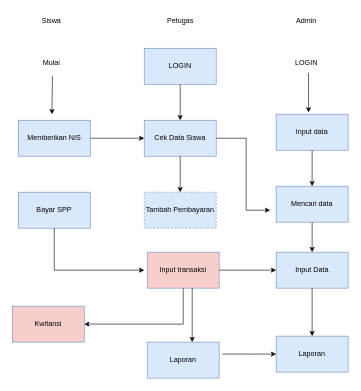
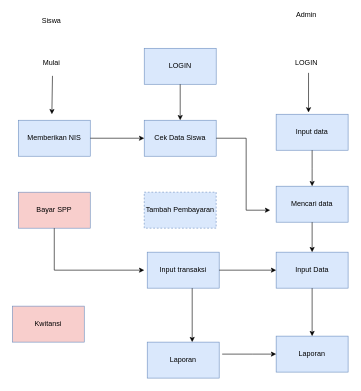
  <mxCell id="0" />
  <mxCell id="1" parent="0" />
  <mxCell id="2" value="Siswa" style="text;html=1;align=center;verticalAlign=middle;resizable=0;points=[];autosize=1;strokeColor=none;fillColor=none;" vertex="1" parent="1"><mxGeometry x="55" y="20" width="60" height="30" as="geometry" /></mxCell>
  <mxCell id="3" value="Mulai" style="text;html=1;align=center;verticalAlign=middle;resizable=0;points=[];autosize=1;strokeColor=none;fillColor=none;" vertex="1" parent="1"><mxGeometry x="60" y="90" width="50" height="30" as="geometry" /></mxCell>
  <mxCell id="4" value="Memberikan NIS" style="rounded=0;whiteSpace=wrap;html=1;fillColor=#dae8fc;strokeColor=#6c8ebf;" vertex="1" parent="1"><mxGeometry x="30" y="200" width="120" height="60" as="geometry" /></mxCell>
  <mxCell id="5" value="" style="endArrow=classic;html=1;rounded=0;exitX=0.54;exitY=1.2;exitDx=0;exitDy=0;exitPerimeter=0;" edge="1" parent="1" source="3"><mxGeometry width="50" height="50" relative="1" as="geometry"><mxPoint x="86" y="110" as="sourcePoint" /><mxPoint x="86" y="190" as="targetPoint" /></mxGeometry></mxCell>
- <mxCell id="6" value="Petugas" style="text;html=1;align=center;verticalAlign=middle;resizable=0;points=[];autosize=1;strokeColor=none;fillColor=none;" vertex="1" parent="1"><mxGeometry x="265" y="20" width="70" height="30" as="geometry" /></mxCell>
  <mxCell id="7" value="LOGIN" style="rounded=0;whiteSpace=wrap;html=1;fillColor=#dae8fc;strokeColor=#6c8ebf;" vertex="1" parent="1"><mxGeometry x="240" y="80" width="120" height="60" as="geometry" /></mxCell>
  <mxCell id="8" value="Cek Data Siswa" style="rounded=0;whiteSpace=wrap;html=1;fillColor=#dae8fc;strokeColor=#6c8ebf;" vertex="1" parent="1"><mxGeometry x="240" y="200" width="120" height="60" as="geometry" /></mxCell>
  <mxCell id="9" value="" style="endArrow=classic;html=1;rounded=0;exitX=0.5;exitY=1;exitDx=0;exitDy=0;entryX=0.5;entryY=0;entryDx=0;entryDy=0;entryPerimeter=0;" edge="1" parent="1" source="7" target="8"><mxGeometry width="50" height="50" relative="1" as="geometry"><mxPoint x="300" y="150" as="sourcePoint" /><mxPoint x="300" y="190" as="targetPoint" /></mxGeometry></mxCell>
  <mxCell id="10" value="" style="endArrow=classic;html=1;rounded=0;exitX=1;exitY=0.5;exitDx=0;exitDy=0;" edge="1" parent="1" source="4"><mxGeometry width="50" height="50" relative="1" as="geometry"><mxPoint x="190" y="280" as="sourcePoint" /><mxPoint x="240" y="230" as="targetPoint" /></mxGeometry></mxCell>
  <mxCell id="11" value="Tambah Pembayaran" style="rounded=0;whiteSpace=wrap;html=1;fillColor=#dae8fc;strokeColor=#6c8ebf;dashed=1;" vertex="1" parent="1"><mxGeometry x="240" y="320" width="120" height="60" as="geometry" /></mxCell>
- <mxCell id="12" value="" style="endArrow=classic;html=1;rounded=0;exitX=0.5;exitY=1;exitDx=0;exitDy=0;entryX=0.5;entryY=0;entryDx=0;entryDy=0;" edge="1" parent="1" source="8" target="11"><mxGeometry width="50" height="50" relative="1" as="geometry"><mxPoint x="280" y="320" as="sourcePoint" /><mxPoint x="340" y="300" as="targetPoint" /></mxGeometry></mxCell>
- <mxCell id="13" value="Bayar SPP" style="rounded=0;whiteSpace=wrap;html=1;fillColor=#dae8fc;strokeColor=#6c8ebf;" vertex="1" parent="1"><mxGeometry x="30" y="320" width="120" height="60" as="geometry" /></mxCell>
- <mxCell id="14" value="Input transaksi" style="rounded=0;whiteSpace=wrap;html=1;fillColor=#f8cecc;strokeColor=#6c8ebf;" vertex="1" parent="1"><mxGeometry x="245" y="420" width="120" height="60" as="geometry" /></mxCell>
- <mxCell id="15" value="Admin" style="text;html=1;align=center;verticalAlign=middle;resizable=0;points=[];autosize=1;strokeColor=none;fillColor=none;" vertex="1" parent="1"><mxGeometry x="480" y="20" width="60" height="30" as="geometry" /></mxCell>
+ <mxCell id="13" value="Bayar SPP" style="rounded=0;whiteSpace=wrap;html=1;fillColor=#f8cecc;strokeColor=#6c8ebf;" vertex="1" parent="1"><mxGeometry x="30" y="320" width="120" height="60" as="geometry" /></mxCell>
+ <mxCell id="14" value="Input transaksi" style="rounded=0;whiteSpace=wrap;html=1;fillColor=#dae8fc;strokeColor=#6c8ebf;" vertex="1" parent="1"><mxGeometry x="245" y="420" width="120" height="60" as="geometry" /></mxCell>
+ <mxCell id="15" value="Admin" style="text;html=1;align=center;verticalAlign=middle;resizable=0;points=[];autosize=1;strokeColor=none;fillColor=none;" vertex="1" parent="1"><mxGeometry x="480" y="10" width="60" height="30" as="geometry" /></mxCell>
  <mxCell id="16" value="LOGIN" style="text;html=1;align=center;verticalAlign=middle;resizable=0;points=[];autosize=1;strokeColor=none;fillColor=none;" vertex="1" parent="1"><mxGeometry x="480" y="90" width="60" height="30" as="geometry" /></mxCell>
  <mxCell id="17" value="" style="endArrow=classic;html=1;rounded=0;exitX=0.5;exitY=1;exitDx=0;exitDy=0;" edge="1" parent="1" source="13"><mxGeometry width="50" height="50" relative="1" as="geometry"><mxPoint x="290" y="390" as="sourcePoint" /><mxPoint x="240" y="450" as="targetPoint" /><Array as="points"><mxPoint x="90" y="450" /></Array></mxGeometry></mxCell>
  <mxCell id="18" value="Kwitansi" style="rounded=0;whiteSpace=wrap;html=1;fillColor=#f8cecc;strokeColor=#6c8ebf;" vertex="1" parent="1"><mxGeometry x="20" y="510" width="120" height="60" as="geometry" /></mxCell>
- <mxCell id="19" value="" style="endArrow=classic;html=1;rounded=0;entryX=1;entryY=0.5;entryDx=0;entryDy=0;exitX=0.5;exitY=1;exitDx=0;exitDy=0;" edge="1" parent="1" source="14" target="18"><mxGeometry width="50" height="50" relative="1" as="geometry"><mxPoint x="230" y="470" as="sourcePoint" /><mxPoint x="170" y="450" as="targetPoint" /><Array as="points"><mxPoint x="305" y="540" /></Array></mxGeometry></mxCell>
  <mxCell id="20" style="edgeStyle=orthogonalEdgeStyle;rounded=0;orthogonalLoop=1;jettySize=auto;html=1;exitX=0.5;exitY=1;exitDx=0;exitDy=0;" edge="1" parent="1" source="14" target="14"><mxGeometry relative="1" as="geometry" /></mxCell>
  <mxCell id="21" value="" style="endArrow=classic;html=1;rounded=0;" edge="1" parent="1"><mxGeometry width="50" height="50" relative="1" as="geometry"><mxPoint x="320" y="480" as="sourcePoint" /><mxPoint x="320" y="570" as="targetPoint" /></mxGeometry></mxCell>
  <mxCell id="22" value="Laporan" style="rounded=0;whiteSpace=wrap;html=1;fillColor=#dae8fc;strokeColor=#6c8ebf;" vertex="1" parent="1"><mxGeometry x="245" y="570" width="120" height="60" as="geometry" /></mxCell>
  <mxCell id="23" value="Input data" style="rounded=0;whiteSpace=wrap;html=1;fillColor=#dae8fc;strokeColor=#6c8ebf;" vertex="1" parent="1"><mxGeometry x="460" y="190" width="120" height="60" as="geometry" /></mxCell>
  <mxCell id="24" value="" style="endArrow=classic;html=1;rounded=0;entryX=0.45;entryY=-0.05;entryDx=0;entryDy=0;exitX=0.567;exitY=1.033;exitDx=0;exitDy=0;exitPerimeter=0;entryPerimeter=0;" edge="1" parent="1" source="16" target="23"><mxGeometry width="50" height="50" relative="1" as="geometry"><mxPoint x="480" y="130" as="sourcePoint" /><mxPoint x="520" y="140" as="targetPoint" /></mxGeometry></mxCell>
  <mxCell id="25" value="Mencari data" style="rounded=0;whiteSpace=wrap;html=1;fillColor=#dae8fc;strokeColor=#6c8ebf;" vertex="1" parent="1"><mxGeometry x="460" y="310" width="120" height="60" as="geometry" /></mxCell>
  <mxCell id="26" value="" style="endArrow=classic;html=1;rounded=0;exitX=1;exitY=0.5;exitDx=0;exitDy=0;" edge="1" parent="1" source="8"><mxGeometry width="50" height="50" relative="1" as="geometry"><mxPoint x="390" y="300" as="sourcePoint" /><mxPoint x="450" y="350" as="targetPoint" /><Array as="points"><mxPoint x="410" y="230" /><mxPoint x="410" y="350" /></Array></mxGeometry></mxCell>
  <mxCell id="27" value="" style="endArrow=classic;html=1;rounded=0;exitX=0.5;exitY=1;exitDx=0;exitDy=0;" edge="1" parent="1" source="23"><mxGeometry width="50" height="50" relative="1" as="geometry"><mxPoint x="500" y="260" as="sourcePoint" /><mxPoint x="520" y="310" as="targetPoint" /><Array as="points"><mxPoint x="520" y="280" /></Array></mxGeometry></mxCell>
  <mxCell id="28" value="Input Data" style="rounded=0;whiteSpace=wrap;html=1;fillColor=#dae8fc;strokeColor=#6c8ebf;" vertex="1" parent="1"><mxGeometry x="460" y="420" width="120" height="60" as="geometry" /></mxCell>
  <mxCell id="29" value="" style="endArrow=classic;html=1;rounded=0;exitX=0.5;exitY=1;exitDx=0;exitDy=0;entryX=0.5;entryY=0;entryDx=0;entryDy=0;" edge="1" parent="1" source="25" target="28"><mxGeometry width="50" height="50" relative="1" as="geometry"><mxPoint x="500" y="440" as="sourcePoint" /><mxPoint x="550" y="390" as="targetPoint" /></mxGeometry></mxCell>
  <mxCell id="30" value="Laporan" style="rounded=0;whiteSpace=wrap;html=1;fillColor=#dae8fc;strokeColor=#6c8ebf;" vertex="1" parent="1"><mxGeometry x="460" y="560" width="120" height="60" as="geometry" /></mxCell>
  <mxCell id="31" value="" style="endArrow=classic;html=1;rounded=0;exitX=0.5;exitY=1;exitDx=0;exitDy=0;entryX=0.5;entryY=0;entryDx=0;entryDy=0;" edge="1" parent="1" source="28" target="30"><mxGeometry width="50" height="50" relative="1" as="geometry"><mxPoint x="480" y="550" as="sourcePoint" /><mxPoint x="540" y="540" as="targetPoint" /></mxGeometry></mxCell>
  <mxCell id="32" value="" style="endArrow=classic;html=1;rounded=0;entryX=0;entryY=0.5;entryDx=0;entryDy=0;" edge="1" parent="1" target="30"><mxGeometry width="50" height="50" relative="1" as="geometry"><mxPoint x="370" y="590" as="sourcePoint" /><mxPoint x="460" y="590" as="targetPoint" /><Array as="points"><mxPoint x="420" y="590" /></Array></mxGeometry></mxCell>
  <mxCell id="33" value="" style="endArrow=classic;html=1;rounded=0;exitX=1;exitY=0.5;exitDx=0;exitDy=0;entryX=0;entryY=0.5;entryDx=0;entryDy=0;" edge="1" parent="1" source="14" target="28"><mxGeometry width="50" height="50" relative="1" as="geometry"><mxPoint x="410" y="490" as="sourcePoint" /><mxPoint x="460" y="440" as="targetPoint" /></mxGeometry></mxCell>
